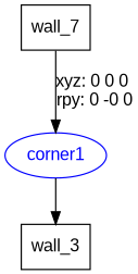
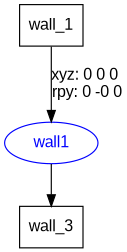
  digraph {
    fontname="Liberation Sans"
    node [fontname="Liberation Sans" shape=box]
    edge [fontname="Liberation Sans"]
-   n1 [label=wall_7]
-   corner1 [color=blue fontcolor=blue shape=ellipse]
+   n1 [label=wall_1]
+   corner1 [color=blue fontcolor=blue shape=ellipse label=wall1]
    n3 [label=wall_3]
    n1 -> corner1 [label="xyz: 0 0 0 \nrpy: 0 -0 0"]
    corner1 -> n3
  }
